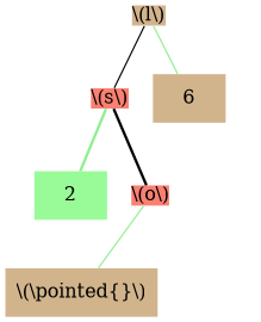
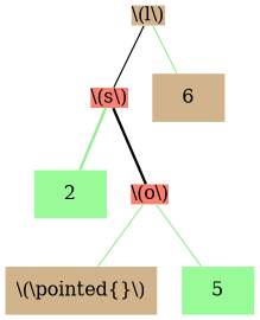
  graph {
    node [shape=none style=filled fillcolor=tan]
    edge [style=solid color=lightgreen]
    n1 [label="\\(l\\)" shape=plain]
    n2 [label="\\(s\\)" shape=plain fillcolor=salmon]
    6
    2 [fillcolor=palegreen]
    n5 [label="\\(o\\)" shape=plain fillcolor=salmon]
    n6 [label="\\(\\pointed{}\\)"]
+   5 [fillcolor=palegreen]
    n1 -- n2 [color=""]
    n1 -- 6
    n2 -- 2 [style=bold]
    n2 -- n5 [style=bold color=""]
    n5 -- n6
+   n5 -- 5
  }
